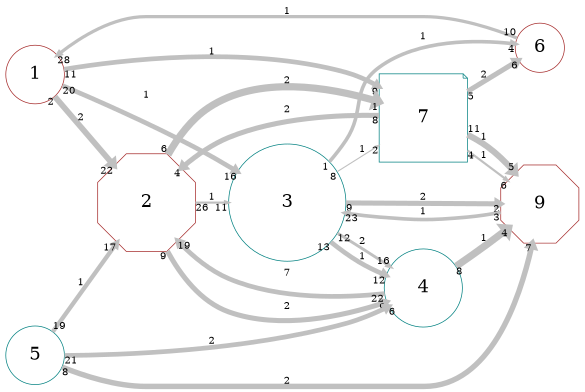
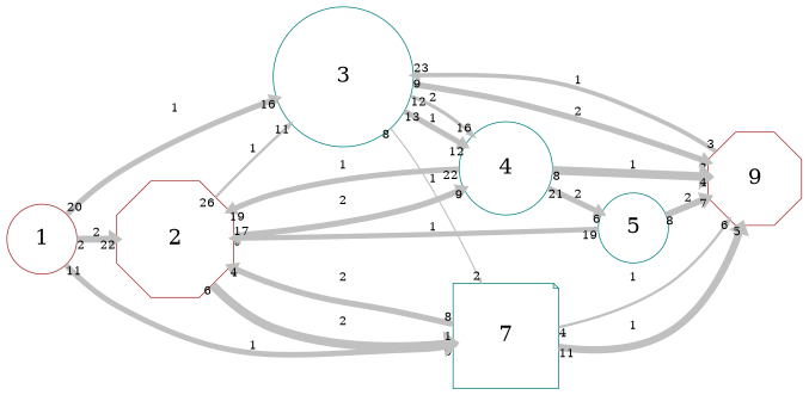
  digraph {
    rankdir=LR
    scale=1
    splines=spline
    node [color=brown fontsize=25 shape=circle]
    edge [arrowsize=0.5 capacity=1 color=grey from_pd=7 headlabel=4 penwidth=6.5 pt=8 splines=true taillabel=8 to_pd=3]
    n1 [height=1.125 label=1 width=1.125]
    n2 [height=1.875 label=2 shape=octagon width=1.875]
    n3 [color=teal height=2.25 label=3 width=2.25]
    n4 [color=teal height=1.6875 label=7 shape=note width=1.6875]
    n5 [color=teal height=1.5 label=4 width=1.5]
-   n6 [height=0.9375 label=6 width=0.9375]
    n7 [height=1.5 label=9 shape=octagon width=1.5]
    n8 [color=teal height=1.125 label=5 width=1.125]
    n1 -> n2 [capacity=2 from_pd=1 headlabel=22 label=2 penwidth=8.0 pt=5 taillabel=2 to_pd=21]
    n1 -> n3 [from_pd=19 headlabel=16 label=1 taillabel=20 to_pd=15]
    n1 -> n4 [capacity=2 from_pd=10 headlabel=9 label=1 taillabel=11 to_pd=8]
    n2 -> n3 [from_pd=25 headlabel=11 label=1 penwidth=3.0 pt=15 taillabel=26 to_pd=10]
    n2 -> n4 [capacity=2 from_pd=5 headlabel=1 label=2 penwidth=10.0 pt=1 taillabel=6 to_pd=0]
    n2 -> n5 [capacity=2 from_pd=8 headlabel=9 label=2 penwidth=7.0 pt=7 taillabel=9 to_pd=8]
    n3 -> n4 [headlabel=2 label=1 penwidth=1.5 pt=18 to_pd=1]
    n3 -> n5 [from_pd=12 headlabel=12 label=1 taillabel=13 to_pd=11]
    n3 -> n5 [capacity=2 from_pd=11 headlabel=16 label=2 penwidth=4.0 pt=13 taillabel=12 to_pd=15]
-   n3 -> n6 [from_pd=0 label=1 penwidth=5.0 pt=11 taillabel=1]
    n3 -> n7 [capacity=2 from_pd=8 headlabel=2 label=2 penwidth=7.0 pt=7 taillabel=9 to_pd=1]
    n4 -> n2 [capacity=2 label=2 penwidth=7.0 pt=7]
-   n4 -> n6 [capacity=2 from_pd=4 headlabel=6 label=2 penwidth=7.0 pt=7 taillabel=5 to_pd=5]
    n4 -> n7 [from_pd=3 headlabel=6 label=1 penwidth=3.0 pt=15 taillabel=4 to_pd=5]
    n4 -> n7 [from_pd=10 headlabel=5 label=1 penwidth=8.5 pt=4 taillabel=11 to_pd=4]
-   n5 -> n2 [from_pd=21 headlabel=19 label=7 taillabel=22 to_pd=18]
+   n5 -> n2 [from_pd=21 headlabel=19 label=1 taillabel=22 to_pd=18]
    n5 -> n7 [label=1 penwidth=10.0 pt=1]
-   n8 -> n5 [capacity=2 from_pd=20 headlabel=6 label=2 taillabel=21 to_pd=5]
-   n6 -> n1 [from_pd=9 headlabel=28 label=1 penwidth=4.5 pt=12 taillabel=10 to_pd=27]
+   n5 -> n8 [capacity=2 from_pd=20 headlabel=6 label=2 taillabel=21 to_pd=5]
    n7 -> n3 [from_pd=2 headlabel=23 label=1 penwidth=5.0 pt=11 taillabel=3 to_pd=22]
    n8 -> n2 [from_pd=18 headlabel=17 label=1 penwidth=6.0 pt=9 taillabel=19 to_pd=16]
    n8 -> n7 [capacity=2 headlabel=7 label=2 penwidth=7.5 pt=6 to_pd=6]
  }
